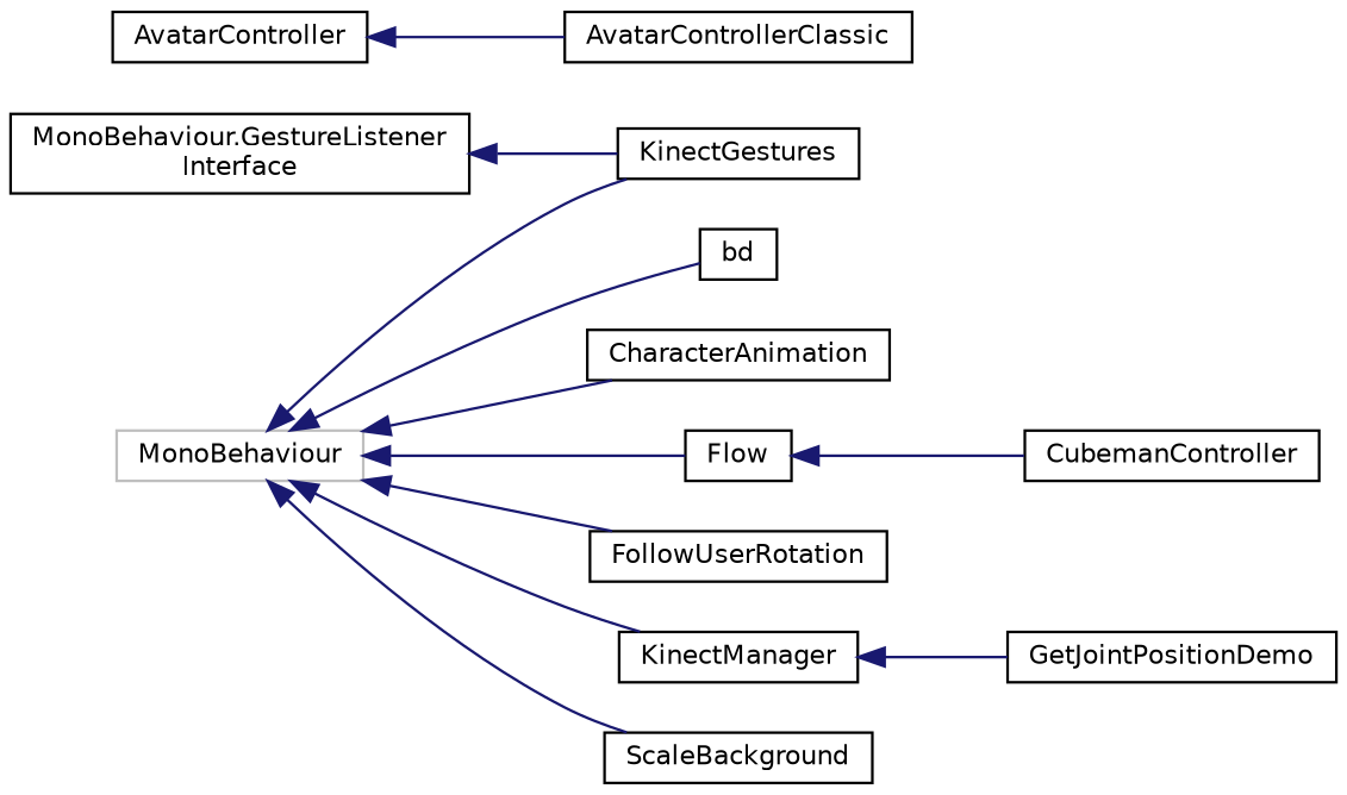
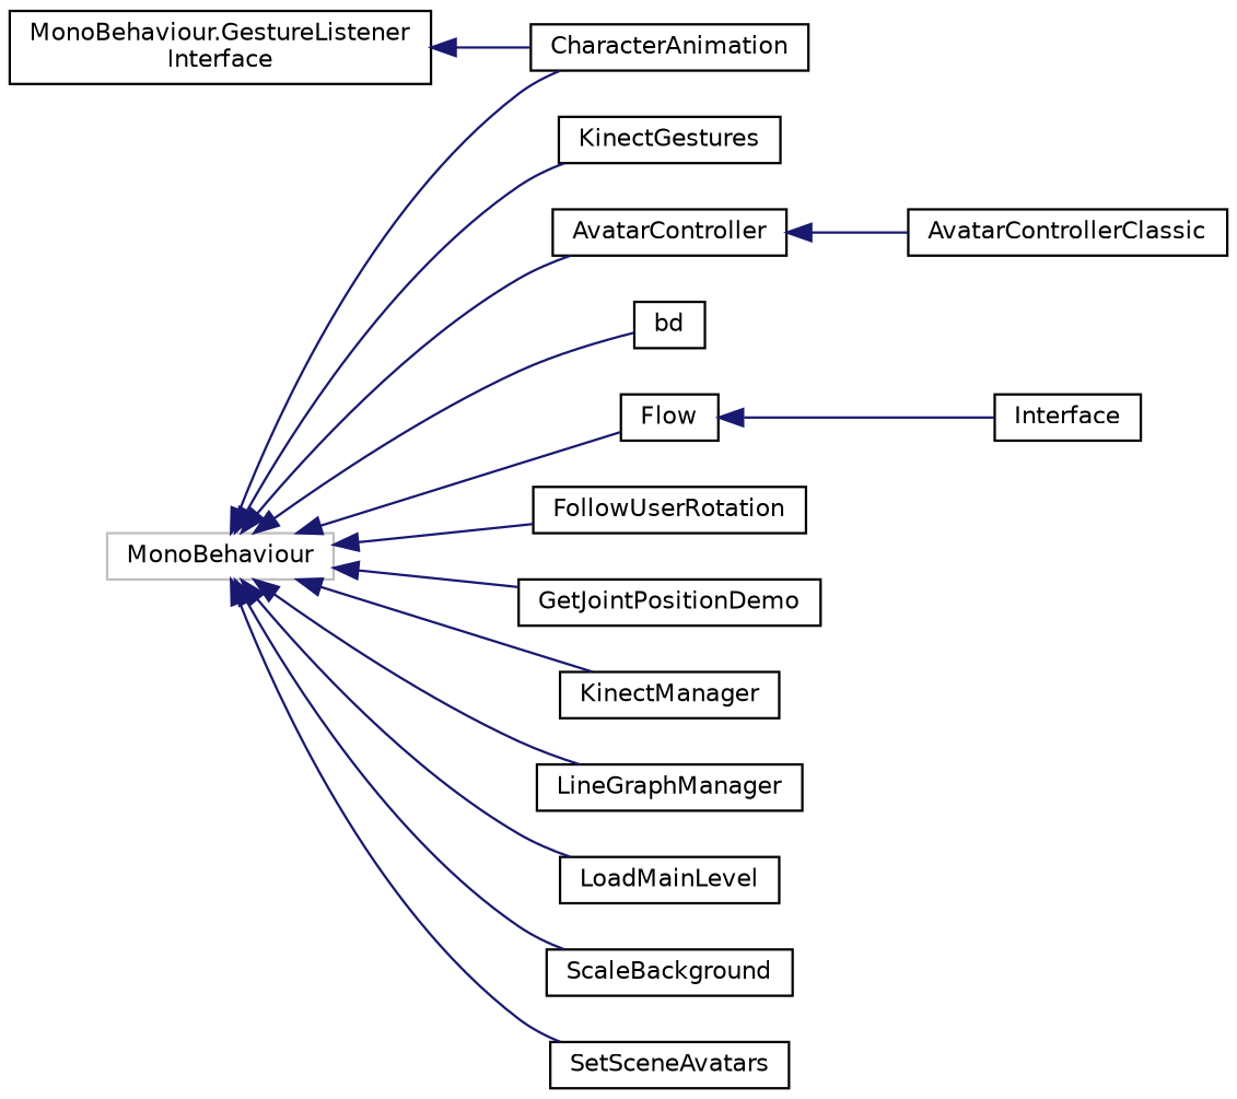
  digraph {
    rankdir=LR
    node [color=black fillcolor=white fontname=Helvetica fontsize=10 shape=record style=filled]
    edge [color=midnightblue dir=back fontname=Helvetica fontsize=10 labelfontname=Helvetica labelfontsize=10 style=solid]
    n1 [height=0.2 label="MonoBehaviour.GestureListener\lInterface" width=0.4]
    n2 [height=0.2 label=KinectGestures width=0.4]
    n3 [color=grey75 height=0.2 label=MonoBehaviour width=0.4]
    n4 [height=0.2 label=AvatarController width=0.4]
    n5 [height=0.2 label=bd width=0.4]
    n6 [height=0.2 label=CharacterAnimation width=0.4]
    n7 [height=0.2 label=Flow width=0.4]
    n8 [height=0.2 label=FollowUserRotation width=0.4]
    n9 [height=0.2 label=GetJointPositionDemo width=0.4]
    n10 [height=0.2 label=KinectManager width=0.4]
+   n11 [height=0.2 label=LineGraphManager width=0.4]
+   n12 [height=0.2 label=LoadMainLevel width=0.4]
    n13 [height=0.2 label=ScaleBackground width=0.4]
+   n14 [height=0.2 label=SetSceneAvatars width=0.4]
    n15 [height=0.2 label=AvatarControllerClassic width=0.4]
-   n16 [height=0.2 label=CubemanController width=0.4]
-   n1 -> n2
+   n16 [height=0.2 label=Interface width=0.4]
+   n1 -> n6
    n3 -> n2
+   n3 -> n4
    n3 -> n5
    n3 -> n6
    n3 -> n7
    n3 -> n8
-   n10 -> n9
+   n3 -> n9
    n3 -> n10
+   n3 -> n11
+   n3 -> n12
    n3 -> n13
+   n3 -> n14
    n4 -> n15
    n7 -> n16
  }
